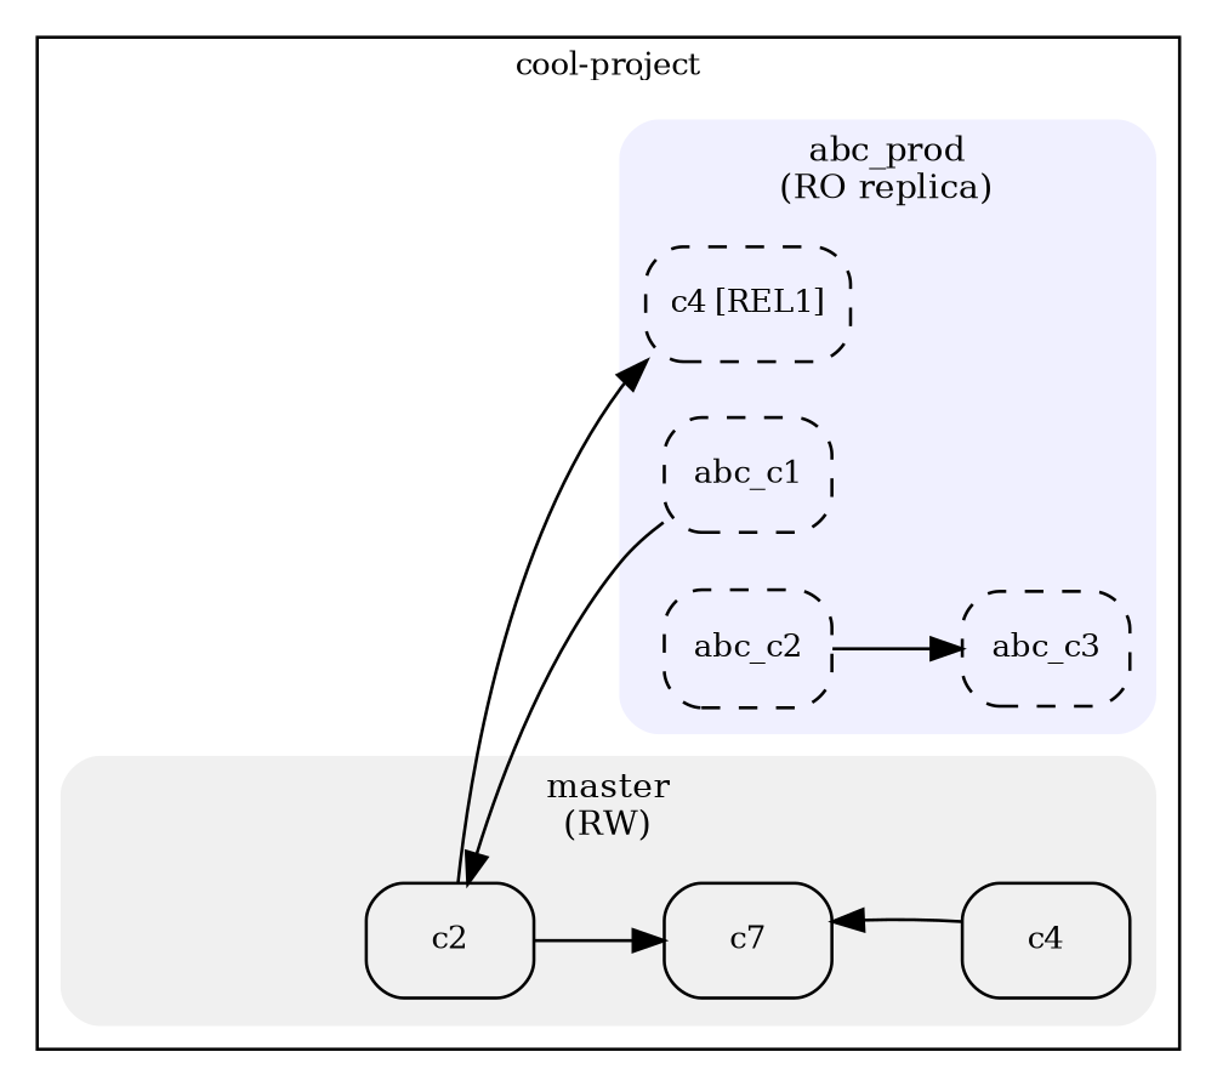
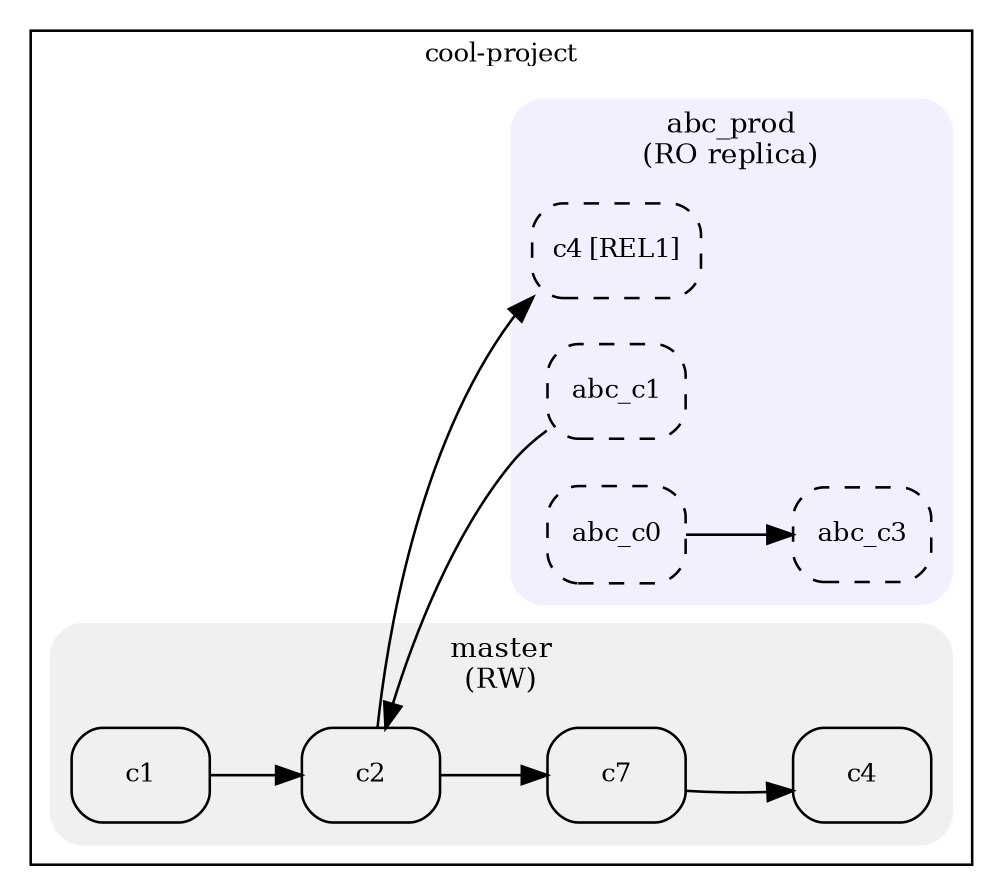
  digraph {
    compound=true
    rankdir=LR
    node [fontsize=10 shape=record style=rounded]
    edge [fontsize=10]
+   c1
    c2
    n3 [label=c7]
    c4
    n5 [label="c4 [REL1]" style="rounded,dashed"]
    abc_c1 [style="rounded,dashed"]
-   abc_c2 [style="rounded,dashed"]
+   abc_c2 [style="rounded,dashed" label=abc_c0]
    abc_c3 [style="rounded,dashed"]
    subgraph cluster_1 {
      fontsize=10
      label="cool-project"
      subgraph cluster_2 {
        color="#F0F0F0"
        fontsize=11
        label="master\n(RW)"
        style="filled,rounded"
+       c1
        c2
        n3
        c4
      }
      subgraph cluster_3 {
        color="#F0F0FF"
        fontsize=11
        label="abc_prod\n(RO replica)"
        style="filled,rounded"
        n5
        abc_c1
        abc_c2
        abc_c3
      }
    }
+   c1 -> c2
    c2 -> n3
    c2 -> n5
-   c4 -> n3
+   n3 -> c4
    abc_c1 -> c2
    abc_c2 -> abc_c3
  }
